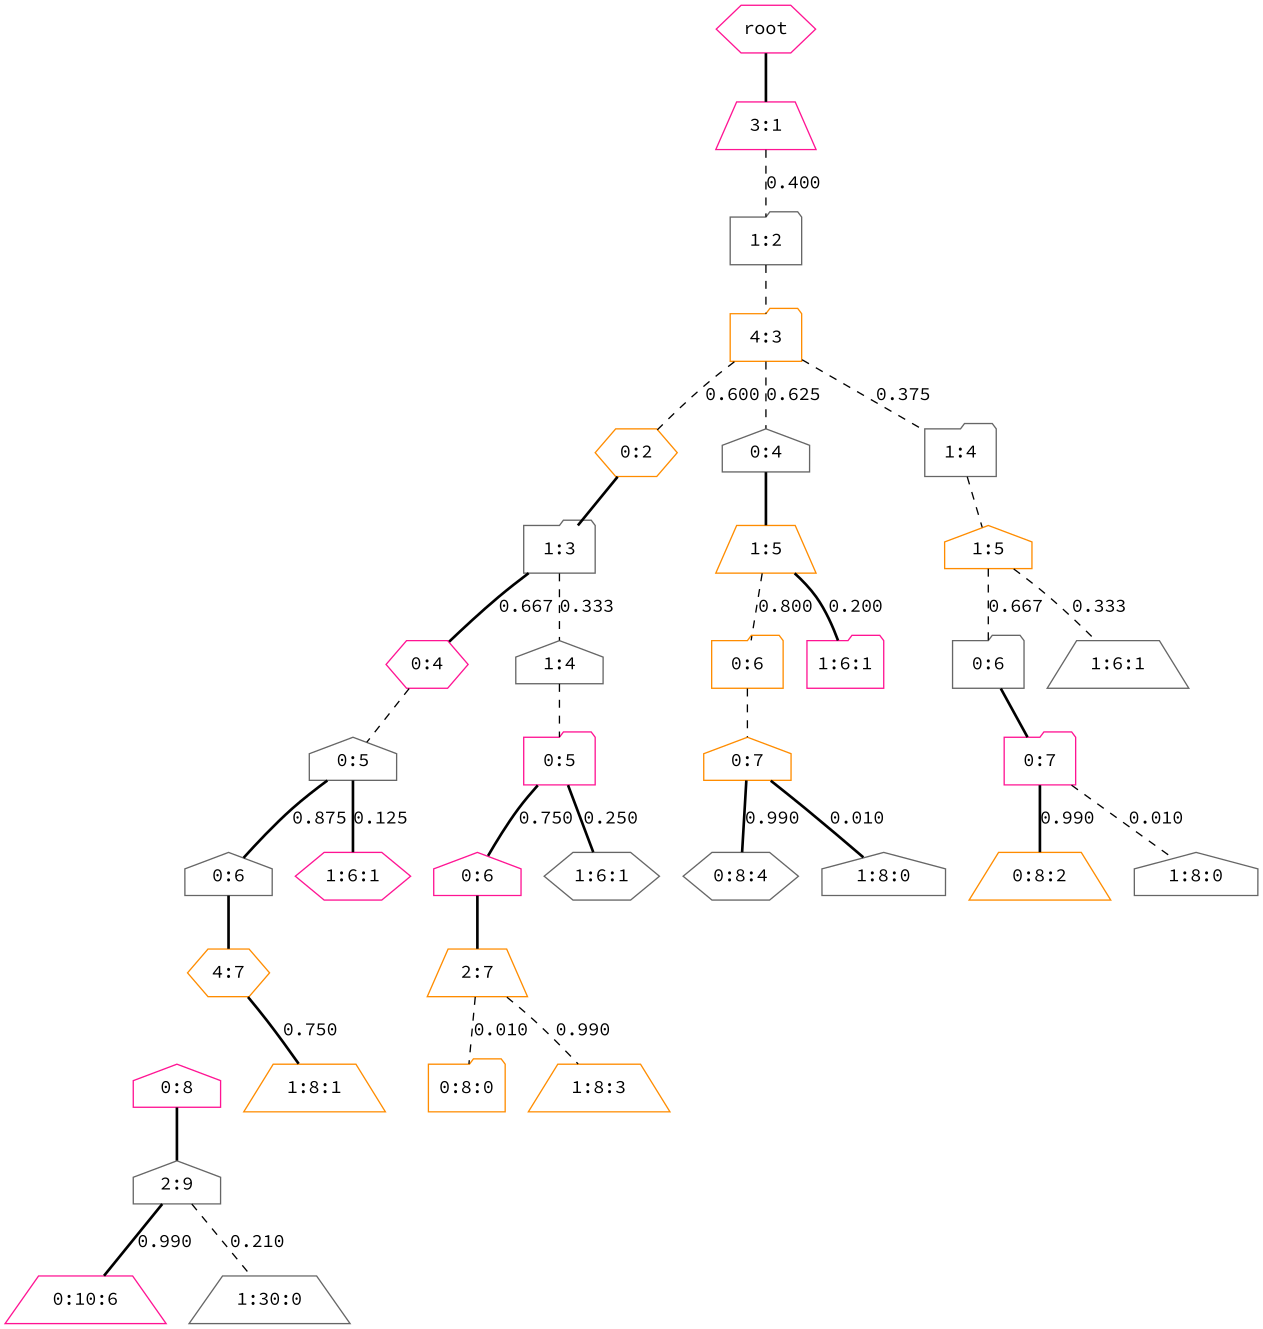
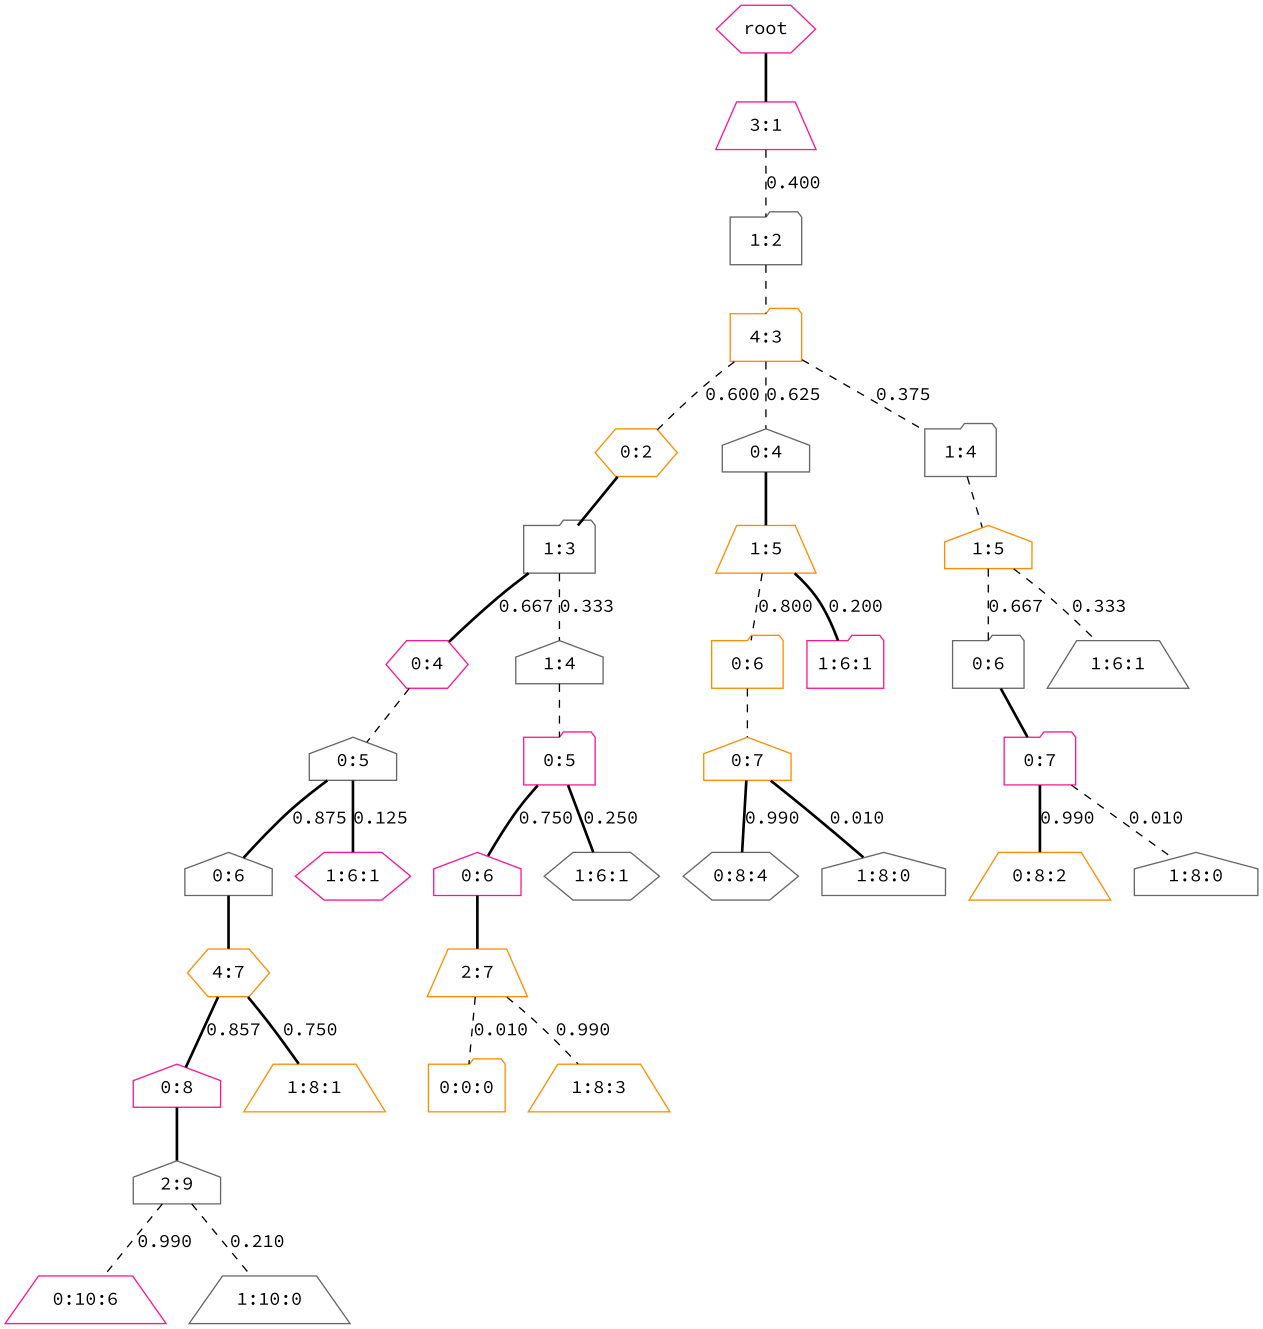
  graph {
    fontname="Source Code Pro"
    splines=true
    node [color=gray40 fontname="Source Code Pro" shape=house]
    edge [fontname="Source Code Pro" style=bold labelangle=110]
    n1 [color=deeppink label=root shape=hexagon]
    n2 [color=deeppink label="3:1" shape=trapezium]
    n3 [label="1:2" shape=folder]
    n4 [color=darkorange label="0:2" shape=hexagon]
    n5 [label="1:3" shape=folder]
    n6 [color=darkorange label="4:3" shape=folder]
    n7 [color=deeppink label="0:4" shape=hexagon]
    n8 [label="1:4"]
    n9 [label="0:5"]
    n10 [color=deeppink label="0:5" shape=folder]
    n11 [label="0:6"]
    n12 [color=deeppink label="1:6:1" shape=hexagon]
    n13 [color=darkorange label="4:7" shape=hexagon]
    n14 [color=deeppink label="0:8"]
    n15 [color=darkorange label="1:8:1" shape=trapezium]
    n16 [label="2:9"]
    n17 [color=deeppink label="0:10:6" shape=trapezium]
-   n18 [label="1:30:0" shape=trapezium]
+   n18 [label="1:10:0" shape=trapezium]
    n19 [color=deeppink label="0:6"]
    n20 [label="1:6:1" shape=hexagon]
    n21 [color=darkorange label="2:7" shape=trapezium]
-   n22 [color=darkorange label="0:8:0" shape=folder]
+   n22 [color=darkorange label="0:0:0" shape=folder]
    n23 [color=darkorange label="1:8:3" shape=trapezium]
    n24 [label="0:4"]
    n25 [label="1:4" shape=folder]
    n26 [color=darkorange label="1:5" shape=trapezium]
    n27 [color=darkorange label="1:5"]
    n28 [color=darkorange label="0:6" shape=folder]
    n29 [color=deeppink label="1:6:1" shape=folder]
    n30 [color=darkorange label="0:7"]
    n31 [label="0:8:4" shape=hexagon]
    n32 [label="1:8:0"]
    n33 [label="0:6" shape=folder]
    n34 [label="1:6:1" shape=trapezium]
    n35 [color=deeppink label="0:7" shape=folder]
    n36 [color=darkorange label="0:8:2" shape=trapezium]
    n37 [label="1:8:0"]
    n1 -- n2 [labelangle=""]
    n2 -- n3 [label=0.400 style=dashed]
    n3 -- n6 [style=dashed labelangle=""]
    n4 -- n5 [labelangle=""]
    n5 -- n7 [label=0.667]
    n5 -- n8 [label=0.333 style=dashed]
    n6 -- n4 [label=0.600 style=dashed]
    n6 -- n24 [label=0.625 style=dashed]
    n6 -- n25 [label=0.375 style=dashed]
    n7 -- n9 [style=dashed labelangle=""]
    n8 -- n10 [style=dashed labelangle=""]
    n9 -- n11 [label=0.875]
    n9 -- n12 [label=0.125]
    n10 -- n19 [label=0.750]
    n10 -- n20 [label=0.250]
    n11 -- n13 [labelangle=""]
+   n13 -- n14 [label=0.857]
    n13 -- n15 [label=0.750]
    n14 -- n16 [labelangle=""]
-   n16 -- n17 [label=0.990]
+   n16 -- n17 [label=0.990 style=dashed]
    n16 -- n18 [label=0.210 style=dashed]
    n19 -- n21 [labelangle=""]
    n21 -- n22 [label=0.010 style=dashed]
    n21 -- n23 [label=0.990 style=dashed]
    n24 -- n26 [labelangle=""]
    n25 -- n27 [style=dashed labelangle=""]
    n26 -- n28 [label=0.800 style=dashed]
    n26 -- n29 [label=0.200]
    n27 -- n33 [label=0.667 style=dashed]
    n27 -- n34 [label=0.333 style=dashed]
    n28 -- n30 [style=dashed labelangle=""]
    n30 -- n31 [label=0.990]
    n30 -- n32 [label=0.010]
    n33 -- n35 [labelangle=""]
    n35 -- n36 [label=0.990]
    n35 -- n37 [label=0.010 style=dashed]
  }
